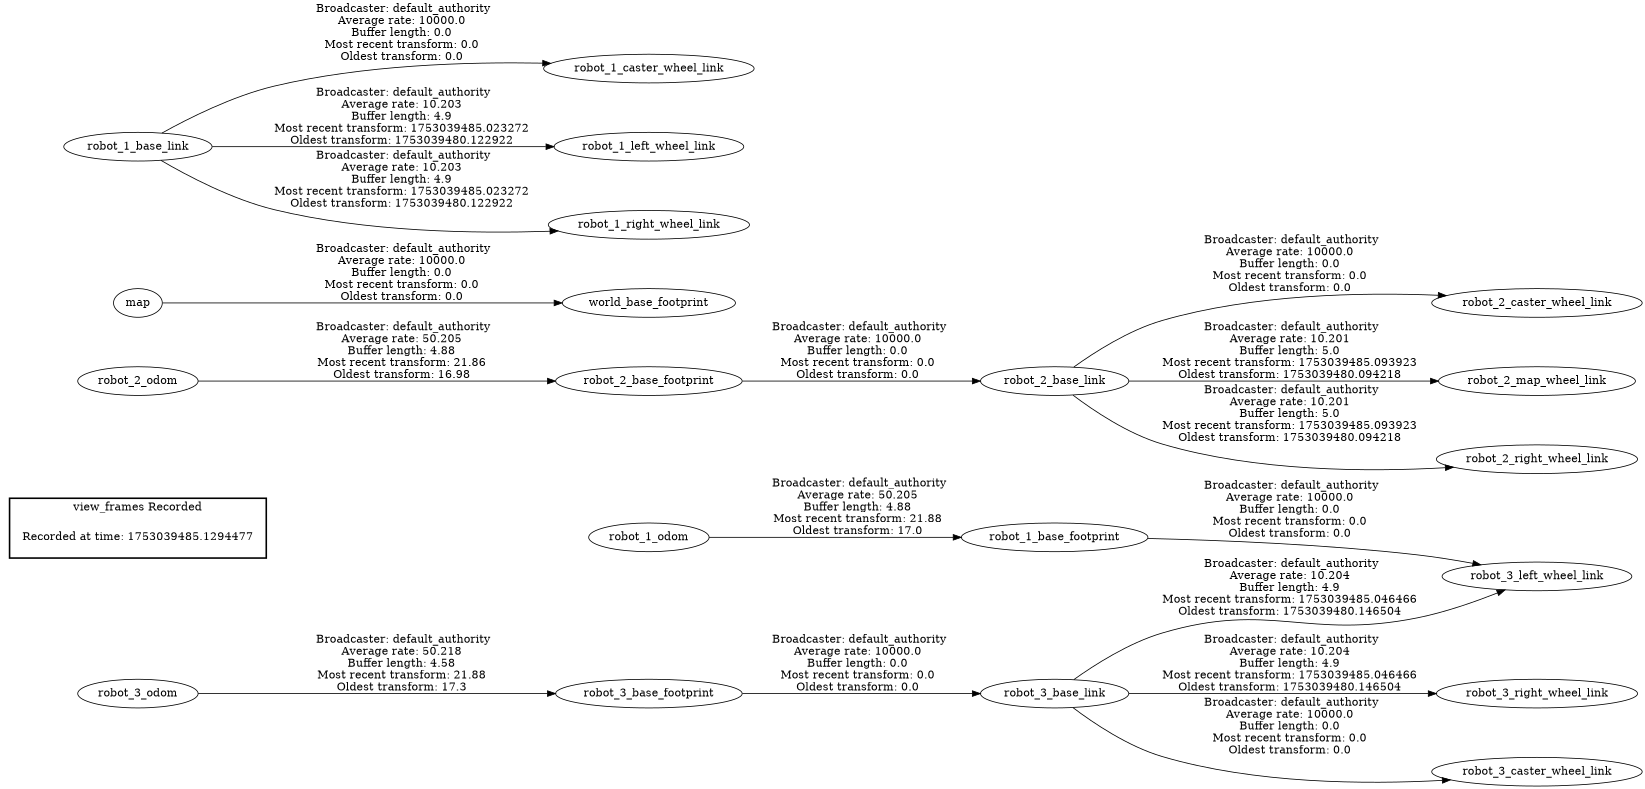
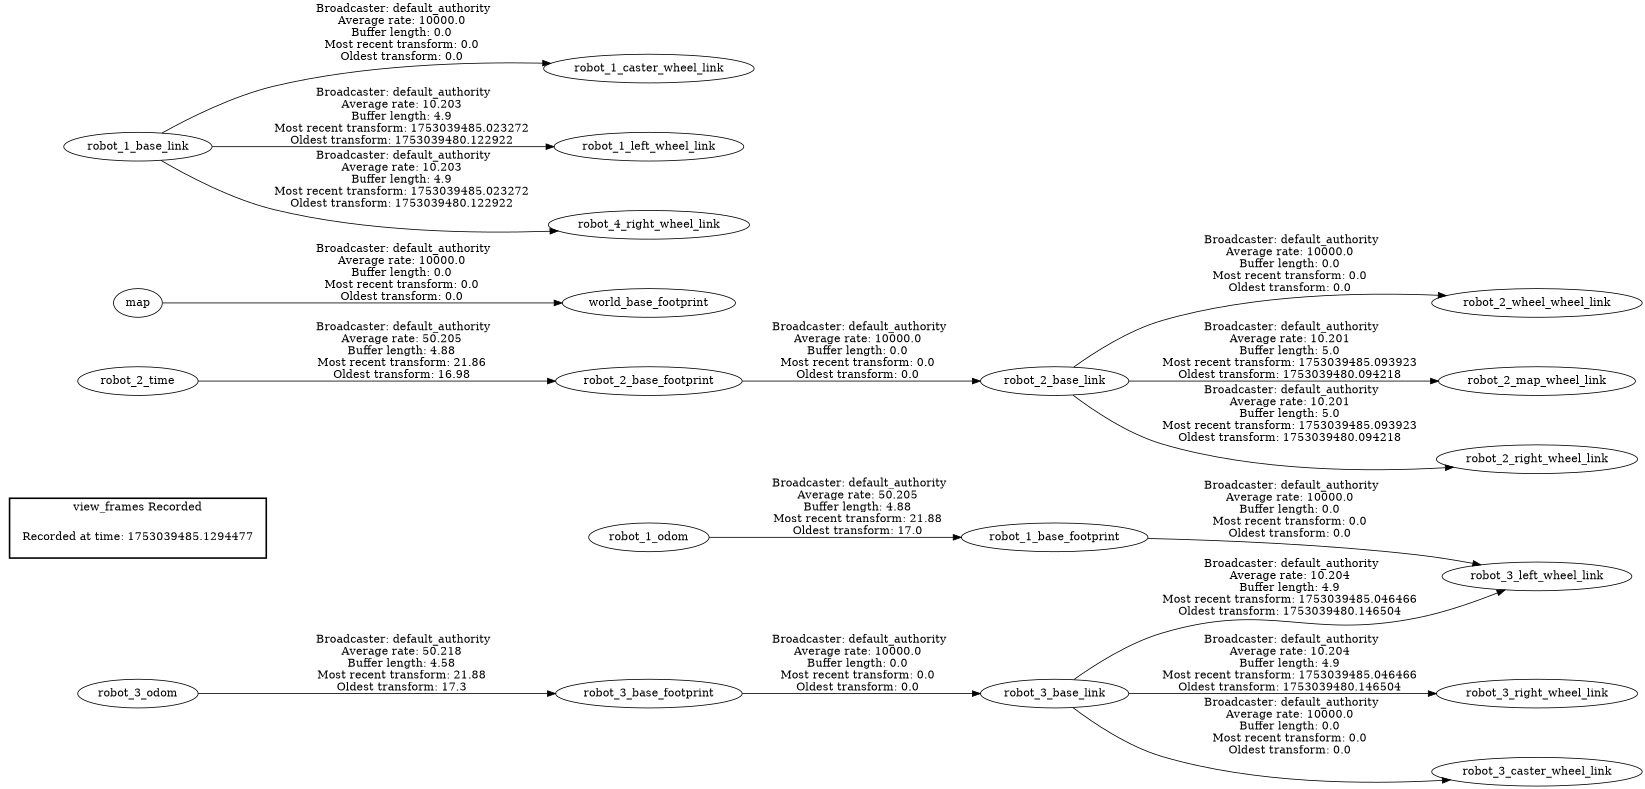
  digraph {
    rankdir=LR
    "Recorded at time: 1753039485.1294477" [shape=plaintext]
    robot_1_odom
    robot_3_odom
    robot_3_base_footprint
    robot_3_base_link
    robot_3_left_wheel_link
    robot_3_right_wheel_link
    robot_3_caster_wheel_link
    robot_2_base_link
-   robot_2_caster_wheel_link
+   robot_2_caster_wheel_link [label=robot_2_wheel_wheel_link]
    n11 [label=robot_2_map_wheel_link]
    robot_2_right_wheel_link
    robot_2_base_footprint
-   robot_2_odom
+   robot_2_odom [label=robot_2_time]
    map
    world_base_footprint
    robot_1_base_footprint
    robot_1_base_link
    robot_1_caster_wheel_link
    robot_1_left_wheel_link
-   robot_1_right_wheel_link
+   robot_1_right_wheel_link [label=robot_4_right_wheel_link]
    subgraph cluster_1 {
      color=black
      label="view_frames Recorded"
      style=bold
      "Recorded at time: 1753039485.1294477"
    }
    "Recorded at time: 1753039485.1294477" -> robot_1_odom [style=invis]
    robot_1_odom -> robot_1_base_footprint [label=" Broadcaster: default_authority\nAverage rate: 50.205\nBuffer length: 4.88\nMost recent transform: 21.88\nOldest transform: 17.0\n"]
    robot_3_odom -> robot_3_base_footprint [label=" Broadcaster: default_authority\nAverage rate: 50.218\nBuffer length: 4.58\nMost recent transform: 21.88\nOldest transform: 17.3\n"]
    robot_3_base_footprint -> robot_3_base_link [label=" Broadcaster: default_authority\nAverage rate: 10000.0\nBuffer length: 0.0\nMost recent transform: 0.0\nOldest transform: 0.0\n"]
    robot_3_base_link -> robot_3_left_wheel_link [label=" Broadcaster: default_authority\nAverage rate: 10.204\nBuffer length: 4.9\nMost recent transform: 1753039485.046466\nOldest transform: 1753039480.146504\n"]
    robot_3_base_link -> robot_3_right_wheel_link [label=" Broadcaster: default_authority\nAverage rate: 10.204\nBuffer length: 4.9\nMost recent transform: 1753039485.046466\nOldest transform: 1753039480.146504\n"]
    robot_3_base_link -> robot_3_caster_wheel_link [label=" Broadcaster: default_authority\nAverage rate: 10000.0\nBuffer length: 0.0\nMost recent transform: 0.0\nOldest transform: 0.0\n"]
    robot_2_base_link -> robot_2_caster_wheel_link [label=" Broadcaster: default_authority\nAverage rate: 10000.0\nBuffer length: 0.0\nMost recent transform: 0.0\nOldest transform: 0.0\n"]
    robot_2_base_link -> n11 [label=" Broadcaster: default_authority\nAverage rate: 10.201\nBuffer length: 5.0\nMost recent transform: 1753039485.093923\nOldest transform: 1753039480.094218\n"]
    robot_2_base_link -> robot_2_right_wheel_link [label=" Broadcaster: default_authority\nAverage rate: 10.201\nBuffer length: 5.0\nMost recent transform: 1753039485.093923\nOldest transform: 1753039480.094218\n"]
    robot_2_base_footprint -> robot_2_base_link [label=" Broadcaster: default_authority\nAverage rate: 10000.0\nBuffer length: 0.0\nMost recent transform: 0.0\nOldest transform: 0.0\n"]
    robot_2_odom -> robot_2_base_footprint [label=" Broadcaster: default_authority\nAverage rate: 50.205\nBuffer length: 4.88\nMost recent transform: 21.86\nOldest transform: 16.98\n"]
    map -> world_base_footprint [label=" Broadcaster: default_authority\nAverage rate: 10000.0\nBuffer length: 0.0\nMost recent transform: 0.0\nOldest transform: 0.0\n"]
    robot_1_base_footprint -> robot_3_left_wheel_link [label=" Broadcaster: default_authority\nAverage rate: 10000.0\nBuffer length: 0.0\nMost recent transform: 0.0\nOldest transform: 0.0\n"]
    robot_1_base_link -> robot_1_caster_wheel_link [label=" Broadcaster: default_authority\nAverage rate: 10000.0\nBuffer length: 0.0\nMost recent transform: 0.0\nOldest transform: 0.0\n"]
    robot_1_base_link -> robot_1_left_wheel_link [label=" Broadcaster: default_authority\nAverage rate: 10.203\nBuffer length: 4.9\nMost recent transform: 1753039485.023272\nOldest transform: 1753039480.122922\n"]
    robot_1_base_link -> robot_1_right_wheel_link [label=" Broadcaster: default_authority\nAverage rate: 10.203\nBuffer length: 4.9\nMost recent transform: 1753039485.023272\nOldest transform: 1753039480.122922\n"]
  }
